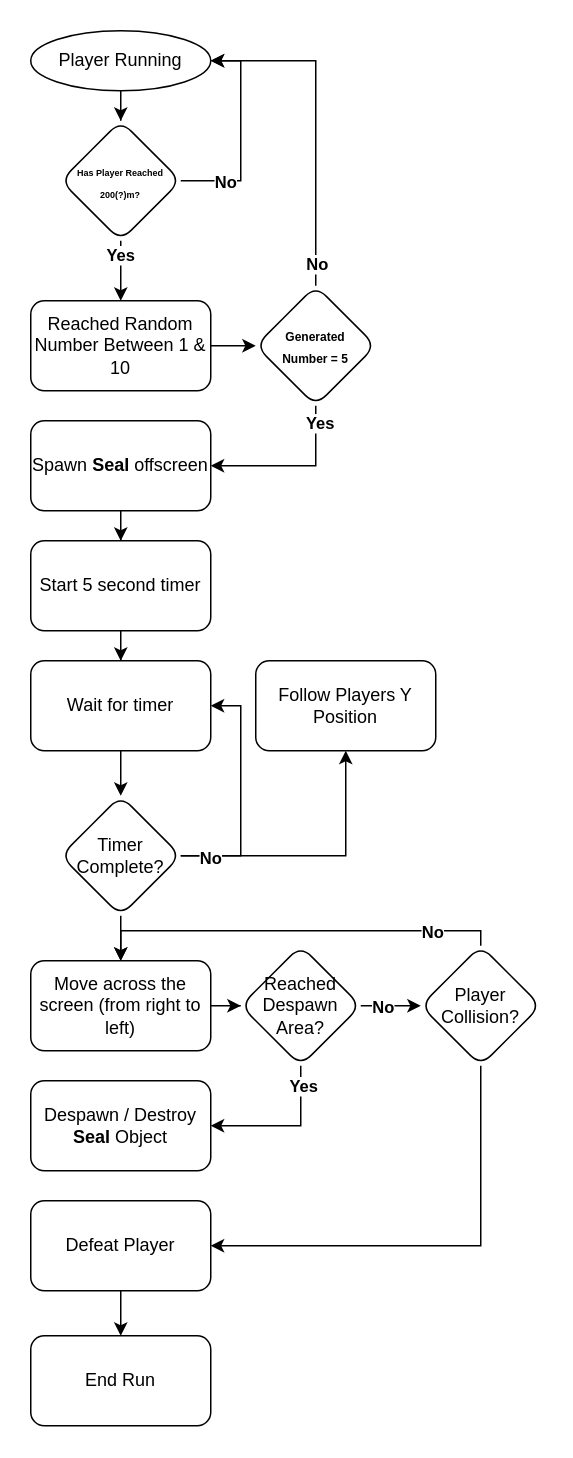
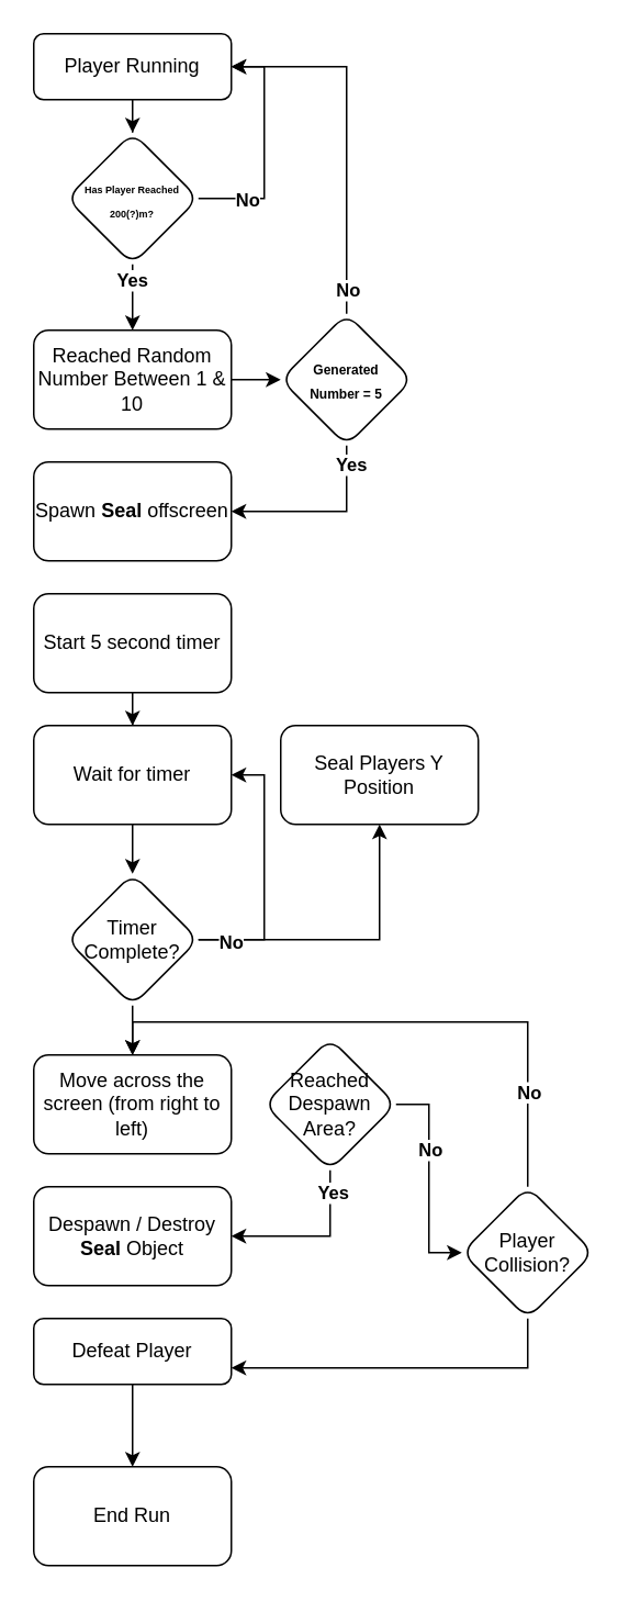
  <mxCell id="0" />
  <mxCell id="1" parent="0" />
  <mxCell id="2" value="" style="edgeStyle=orthogonalEdgeStyle;rounded=0;orthogonalLoop=1;jettySize=auto;html=1;" edge="1" parent="1" source="3" target="8"><mxGeometry relative="1" as="geometry" /></mxCell>
- <mxCell id="3" value="Player Running" style="ellipse;whiteSpace=wrap;html=1;fontSize=12;glass=0;strokeWidth=1;shadow=0;" parent="1" vertex="1"><mxGeometry x="20" y="20" width="120" height="40" as="geometry" /></mxCell>
+ <mxCell id="3" value="Player Running" style="rounded=1;whiteSpace=wrap;html=1;fontSize=12;glass=0;strokeWidth=1;shadow=0;" parent="1" vertex="1"><mxGeometry x="20" y="20" width="120" height="40" as="geometry" /></mxCell>
  <mxCell id="4" value="" style="edgeStyle=orthogonalEdgeStyle;rounded=0;orthogonalLoop=1;jettySize=auto;html=1;" edge="1" parent="1" source="8" target="10"><mxGeometry relative="1" as="geometry" /></mxCell>
  <mxCell id="5" value="Yes" style="edgeLabel;html=1;align=center;verticalAlign=middle;resizable=0;points=[];fontStyle=1" vertex="1" connectable="0" parent="4"><mxGeometry x="-0.528" y="-1" relative="1" as="geometry"><mxPoint as="offset" /></mxGeometry></mxCell>
  <mxCell id="6" style="edgeStyle=orthogonalEdgeStyle;rounded=0;orthogonalLoop=1;jettySize=auto;html=1;entryX=1;entryY=0.5;entryDx=0;entryDy=0;" edge="1" parent="1" source="8" target="3"><mxGeometry relative="1" as="geometry"><Array as="points"><mxPoint x="160" y="120" /><mxPoint x="160" y="40" /></Array></mxGeometry></mxCell>
  <mxCell id="7" value="&lt;b&gt;No&lt;/b&gt;" style="edgeLabel;html=1;align=center;verticalAlign=middle;resizable=0;points=[];" vertex="1" connectable="0" parent="6"><mxGeometry x="-0.586" relative="1" as="geometry"><mxPoint as="offset" /></mxGeometry></mxCell>
  <mxCell id="8" value="&lt;font style=&quot;font-size: 6px;&quot;&gt;&lt;b&gt;Has Player Reached 200(?)m?&lt;/b&gt;&lt;/font&gt;" style="rhombus;whiteSpace=wrap;html=1;rounded=1;glass=0;strokeWidth=1;shadow=0;" vertex="1" parent="1"><mxGeometry x="40" y="80" width="80" height="80" as="geometry" /></mxCell>
  <mxCell id="9" value="" style="edgeStyle=orthogonalEdgeStyle;rounded=0;orthogonalLoop=1;jettySize=auto;html=1;" edge="1" parent="1" source="10" target="15"><mxGeometry relative="1" as="geometry" /></mxCell>
  <mxCell id="10" value="Reached Random Number Between 1 &amp;amp; 10" style="whiteSpace=wrap;html=1;rounded=1;glass=0;strokeWidth=1;shadow=0;" vertex="1" parent="1"><mxGeometry x="20" y="200" width="120" height="60" as="geometry" /></mxCell>
  <mxCell id="11" style="edgeStyle=orthogonalEdgeStyle;rounded=0;orthogonalLoop=1;jettySize=auto;html=1;entryX=1;entryY=0.5;entryDx=0;entryDy=0;" edge="1" parent="1" source="15" target="3"><mxGeometry relative="1" as="geometry"><Array as="points"><mxPoint x="210" y="40" /></Array></mxGeometry></mxCell>
  <mxCell id="12" value="&lt;b&gt;No&lt;/b&gt;" style="edgeLabel;html=1;align=center;verticalAlign=middle;resizable=0;points=[];" vertex="1" connectable="0" parent="11"><mxGeometry x="-0.865" relative="1" as="geometry"><mxPoint as="offset" /></mxGeometry></mxCell>
  <mxCell id="13" value="" style="edgeStyle=orthogonalEdgeStyle;rounded=0;orthogonalLoop=1;jettySize=auto;html=1;entryX=1;entryY=0.5;entryDx=0;entryDy=0;" edge="1" parent="1" source="15" target="17"><mxGeometry relative="1" as="geometry"><Array as="points"><mxPoint x="210" y="310" /></Array></mxGeometry></mxCell>
  <mxCell id="14" value="&lt;b&gt;Yes&lt;/b&gt;" style="edgeLabel;html=1;align=center;verticalAlign=middle;resizable=0;points=[];" vertex="1" connectable="0" parent="13"><mxGeometry x="-0.808" y="2" relative="1" as="geometry"><mxPoint as="offset" /></mxGeometry></mxCell>
  <mxCell id="15" value="&lt;b&gt;&lt;font style=&quot;font-size: 8px;&quot;&gt;Generated &lt;br&gt;Number = 5&lt;/font&gt;&lt;/b&gt;" style="rhombus;whiteSpace=wrap;html=1;rounded=1;glass=0;strokeWidth=1;shadow=0;" vertex="1" parent="1"><mxGeometry x="170" y="190" width="80" height="80" as="geometry" /></mxCell>
- <mxCell id="16" value="" style="edgeStyle=orthogonalEdgeStyle;rounded=0;orthogonalLoop=1;jettySize=auto;html=1;" edge="1" parent="1" source="17" target="19"><mxGeometry relative="1" as="geometry" /></mxCell>
  <mxCell id="17" value="Spawn &lt;b&gt;Seal&lt;/b&gt;&amp;nbsp;offscreen" style="whiteSpace=wrap;html=1;rounded=1;glass=0;strokeWidth=1;shadow=0;" vertex="1" parent="1"><mxGeometry x="20" y="280" width="120" height="60" as="geometry" /></mxCell>
  <mxCell id="18" value="" style="edgeStyle=orthogonalEdgeStyle;rounded=0;orthogonalLoop=1;jettySize=auto;html=1;" edge="1" parent="1" source="19" target="21"><mxGeometry relative="1" as="geometry" /></mxCell>
  <mxCell id="19" value="Start 5 second timer" style="whiteSpace=wrap;html=1;rounded=1;glass=0;strokeWidth=1;shadow=0;" vertex="1" parent="1"><mxGeometry x="20" y="360" width="120" height="60" as="geometry" /></mxCell>
  <mxCell id="20" value="" style="edgeStyle=orthogonalEdgeStyle;rounded=0;orthogonalLoop=1;jettySize=auto;html=1;" edge="1" parent="1" source="21" target="26"><mxGeometry relative="1" as="geometry" /></mxCell>
  <mxCell id="21" value="Wait for timer" style="whiteSpace=wrap;html=1;rounded=1;glass=0;strokeWidth=1;shadow=0;" vertex="1" parent="1"><mxGeometry x="20" y="440" width="120" height="60" as="geometry" /></mxCell>
  <mxCell id="22" style="edgeStyle=orthogonalEdgeStyle;rounded=0;orthogonalLoop=1;jettySize=auto;html=1;entryX=1;entryY=0.5;entryDx=0;entryDy=0;" edge="1" parent="1" source="26" target="21"><mxGeometry relative="1" as="geometry"><Array as="points"><mxPoint x="160" y="570" /><mxPoint x="160" y="470" /></Array></mxGeometry></mxCell>
  <mxCell id="23" value="" style="edgeStyle=orthogonalEdgeStyle;rounded=0;orthogonalLoop=1;jettySize=auto;html=1;" edge="1" parent="1" source="26" target="27"><mxGeometry relative="1" as="geometry" /></mxCell>
  <mxCell id="24" value="&lt;b&gt;No&lt;/b&gt;" style="edgeLabel;html=1;align=center;verticalAlign=middle;resizable=0;points=[];" vertex="1" connectable="0" parent="23"><mxGeometry x="-0.785" y="-1" relative="1" as="geometry"><mxPoint as="offset" /></mxGeometry></mxCell>
  <mxCell id="25" value="" style="edgeStyle=orthogonalEdgeStyle;rounded=0;orthogonalLoop=1;jettySize=auto;html=1;" edge="1" parent="1" source="26" target="29"><mxGeometry relative="1" as="geometry" /></mxCell>
  <mxCell id="26" value="Timer Complete?" style="rhombus;whiteSpace=wrap;html=1;rounded=1;glass=0;strokeWidth=1;shadow=0;" vertex="1" parent="1"><mxGeometry x="40" y="530" width="80" height="80" as="geometry" /></mxCell>
- <mxCell id="27" value="Follow Players Y Position" style="whiteSpace=wrap;html=1;rounded=1;glass=0;strokeWidth=1;shadow=0;" vertex="1" parent="1"><mxGeometry x="170" y="440" width="120" height="60" as="geometry" /></mxCell>
- <mxCell id="28" style="edgeStyle=orthogonalEdgeStyle;rounded=0;orthogonalLoop=1;jettySize=auto;html=1;entryX=0;entryY=0.5;entryDx=0;entryDy=0;" edge="1" parent="1" source="29" target="38"><mxGeometry relative="1" as="geometry" /></mxCell>
+ <mxCell id="27" value="Seal Players Y Position" style="whiteSpace=wrap;html=1;rounded=1;glass=0;strokeWidth=1;shadow=0;" vertex="1" parent="1"><mxGeometry x="170" y="440" width="120" height="60" as="geometry" /></mxCell>
  <mxCell id="29" value="Move across the screen (from right to left)" style="whiteSpace=wrap;html=1;rounded=1;glass=0;strokeWidth=1;shadow=0;" vertex="1" parent="1"><mxGeometry x="20" y="640" width="120" height="60" as="geometry" /></mxCell>
  <mxCell id="30" style="edgeStyle=orthogonalEdgeStyle;rounded=0;orthogonalLoop=1;jettySize=auto;html=1;entryX=0.5;entryY=0;entryDx=0;entryDy=0;" edge="1" parent="1" source="33" target="29"><mxGeometry relative="1" as="geometry"><Array as="points"><mxPoint x="320" y="620" /><mxPoint x="80" y="620" /></Array></mxGeometry></mxCell>
  <mxCell id="31" value="&lt;b&gt;No&lt;/b&gt;" style="edgeLabel;html=1;align=center;verticalAlign=middle;resizable=0;points=[];" vertex="1" connectable="0" parent="30"><mxGeometry x="-0.68" relative="1" as="geometry"><mxPoint as="offset" /></mxGeometry></mxCell>
  <mxCell id="32" value="" style="edgeStyle=orthogonalEdgeStyle;rounded=0;orthogonalLoop=1;jettySize=auto;html=1;" edge="1" parent="1" source="33" target="41"><mxGeometry relative="1" as="geometry"><Array as="points"><mxPoint x="320" y="830" /></Array></mxGeometry></mxCell>
- <mxCell id="33" value="Player Collision?" style="rhombus;whiteSpace=wrap;html=1;rounded=1;glass=0;strokeWidth=1;shadow=0;" vertex="1" parent="1"><mxGeometry x="280" y="630" width="80" height="80" as="geometry" /></mxCell>
+ <mxCell id="33" value="Player Collision?" style="rhombus;whiteSpace=wrap;html=1;rounded=1;glass=0;strokeWidth=1;shadow=0;" vertex="1" parent="1"><mxGeometry x="280" y="720" width="80" height="80" as="geometry" /></mxCell>
  <mxCell id="34" style="edgeStyle=orthogonalEdgeStyle;rounded=0;orthogonalLoop=1;jettySize=auto;html=1;entryX=1;entryY=0.5;entryDx=0;entryDy=0;" edge="1" parent="1" source="38" target="39"><mxGeometry relative="1" as="geometry"><Array as="points"><mxPoint x="200" y="750" /></Array></mxGeometry></mxCell>
  <mxCell id="35" value="&lt;b&gt;Yes&lt;/b&gt;" style="edgeLabel;html=1;align=center;verticalAlign=middle;resizable=0;points=[];" vertex="1" connectable="0" parent="34"><mxGeometry x="-0.748" y="1" relative="1" as="geometry"><mxPoint as="offset" /></mxGeometry></mxCell>
  <mxCell id="36" style="edgeStyle=orthogonalEdgeStyle;rounded=0;orthogonalLoop=1;jettySize=auto;html=1;entryX=0;entryY=0.5;entryDx=0;entryDy=0;" edge="1" parent="1" source="38" target="33"><mxGeometry relative="1" as="geometry" /></mxCell>
  <mxCell id="37" value="&lt;b&gt;No&lt;/b&gt;" style="edgeLabel;html=1;align=center;verticalAlign=middle;resizable=0;points=[];" vertex="1" connectable="0" parent="36"><mxGeometry x="-0.28" relative="1" as="geometry"><mxPoint as="offset" /></mxGeometry></mxCell>
  <mxCell id="38" value="Reached Despawn Area?" style="rhombus;whiteSpace=wrap;html=1;rounded=1;glass=0;strokeWidth=1;shadow=0;" vertex="1" parent="1"><mxGeometry x="160" y="630" width="80" height="80" as="geometry" /></mxCell>
  <mxCell id="39" value="Despawn / Destroy &lt;b&gt;Seal&amp;nbsp;&lt;/b&gt;Object" style="whiteSpace=wrap;html=1;rounded=1;glass=0;strokeWidth=1;shadow=0;" vertex="1" parent="1"><mxGeometry x="20" y="720" width="120" height="60" as="geometry" /></mxCell>
  <mxCell id="40" value="" style="edgeStyle=orthogonalEdgeStyle;rounded=0;orthogonalLoop=1;jettySize=auto;html=1;" edge="1" parent="1" source="41" target="42"><mxGeometry relative="1" as="geometry" /></mxCell>
- <mxCell id="41" value="Defeat Player" style="whiteSpace=wrap;html=1;rounded=1;glass=0;strokeWidth=1;shadow=0;" vertex="1" parent="1"><mxGeometry x="20" y="800" width="120" height="60" as="geometry" /></mxCell>
+ <mxCell id="41" value="Defeat Player" style="whiteSpace=wrap;html=1;rounded=1;glass=0;strokeWidth=1;shadow=0;" vertex="1" parent="1"><mxGeometry x="20" y="800" width="120" height="40" as="geometry" /></mxCell>
  <mxCell id="42" value="End Run" style="whiteSpace=wrap;html=1;rounded=1;glass=0;strokeWidth=1;shadow=0;" vertex="1" parent="1"><mxGeometry x="20" y="890" width="120" height="60" as="geometry" /></mxCell>
